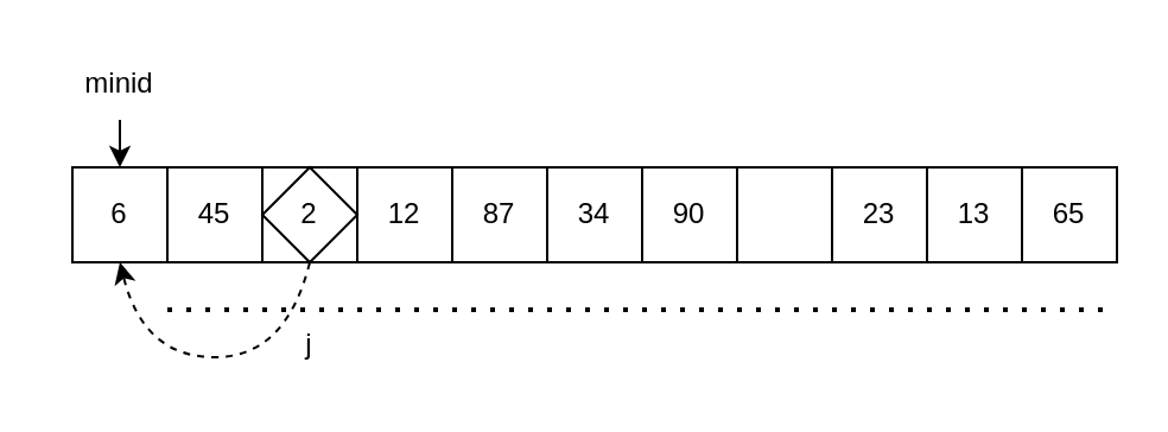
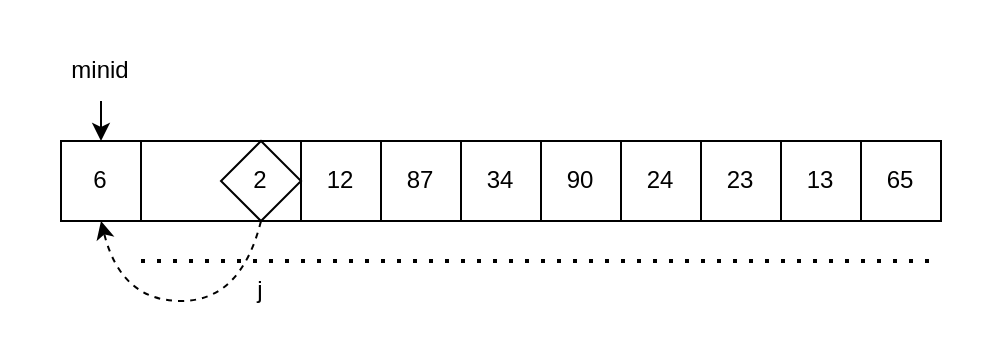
  <mxCell id="0" />
  <mxCell id="1" parent="0" />
  <mxCell id="2" value="34" style="rounded=0;whiteSpace=wrap;html=1;fillColor=none;" vertex="1" parent="1"><mxGeometry x="30" y="70" width="440" height="40" as="geometry" /></mxCell>
  <mxCell id="3" value="6" style="rounded=0;whiteSpace=wrap;html=1;fillColor=none;" vertex="1" parent="1"><mxGeometry x="30" y="70" width="40" height="40" as="geometry" /></mxCell>
- <mxCell id="4" value="45" style="rounded=0;whiteSpace=wrap;html=1;fillColor=none;" vertex="1" parent="1"><mxGeometry x="70" y="70" width="40" height="40" as="geometry" /></mxCell>
  <mxCell id="5" value="2" style="rhombus;whiteSpace=wrap;html=1;fillColor=none;" vertex="1" parent="1"><mxGeometry x="110" y="70" width="40" height="40" as="geometry" /></mxCell>
  <mxCell id="6" value="12" style="rounded=0;whiteSpace=wrap;html=1;fillColor=none;" vertex="1" parent="1"><mxGeometry x="150" y="70" width="40" height="40" as="geometry" /></mxCell>
  <mxCell id="7" value="87" style="rounded=0;whiteSpace=wrap;html=1;fillColor=none;" vertex="1" parent="1"><mxGeometry x="190" y="70" width="40" height="40" as="geometry" /></mxCell>
  <mxCell id="8" value="90" style="rounded=0;whiteSpace=wrap;html=1;fillColor=none;" vertex="1" parent="1"><mxGeometry x="270" y="70" width="40" height="40" as="geometry" /></mxCell>
  <mxCell id="9" value="23" style="rounded=0;whiteSpace=wrap;html=1;fillColor=none;" vertex="1" parent="1"><mxGeometry x="350" y="70" width="40" height="40" as="geometry" /></mxCell>
  <mxCell id="10" value="65" style="rounded=0;whiteSpace=wrap;html=1;fillColor=none;" vertex="1" parent="1"><mxGeometry x="430" y="70" width="40" height="40" as="geometry" /></mxCell>
+ <mxCell id="11" value="24" style="rounded=0;whiteSpace=wrap;html=1;fillColor=none;" vertex="1" parent="1"><mxGeometry x="310" y="70" width="40" height="40" as="geometry" /></mxCell>
  <mxCell id="12" value="13" style="rounded=0;whiteSpace=wrap;html=1;fillColor=none;" vertex="1" parent="1"><mxGeometry x="390" y="70" width="40" height="40" as="geometry" /></mxCell>
  <mxCell id="13" value="" style="endArrow=classic;html=1;rounded=0;entryX=0.5;entryY=0;entryDx=0;entryDy=0;" edge="1" parent="1" target="3"><mxGeometry width="50" height="50" relative="1" as="geometry"><mxPoint x="50" y="50" as="sourcePoint" /><mxPoint x="340" y="10" as="targetPoint" /></mxGeometry></mxCell>
  <mxCell id="14" value="minid" style="text;html=1;strokeColor=none;fillColor=none;align=center;verticalAlign=middle;whiteSpace=wrap;rounded=0;" vertex="1" parent="1"><mxGeometry x="20" y="20" width="60" height="30" as="geometry" /></mxCell>
  <mxCell id="15" value="j" style="text;html=1;strokeColor=none;fillColor=none;align=center;verticalAlign=middle;whiteSpace=wrap;rounded=0;" vertex="1" parent="1"><mxGeometry x="100" y="130" width="60" height="30" as="geometry" /></mxCell>
  <mxCell id="16" value="" style="endArrow=none;dashed=1;html=1;dashPattern=1 3;strokeWidth=2;rounded=0;" edge="1" parent="1"><mxGeometry width="50" height="50" relative="1" as="geometry"><mxPoint x="70" y="130" as="sourcePoint" /><mxPoint x="470" y="130" as="targetPoint" /></mxGeometry></mxCell>
  <mxCell id="17" value="" style="curved=1;endArrow=classic;html=1;rounded=0;exitX=0.5;exitY=1;exitDx=0;exitDy=0;entryX=0.5;entryY=1;entryDx=0;entryDy=0;dashed=1;" edge="1" parent="1" source="5" target="3"><mxGeometry width="50" height="50" relative="1" as="geometry"><mxPoint x="290" y="60" as="sourcePoint" /><mxPoint x="340" y="10" as="targetPoint" /><Array as="points"><mxPoint x="120" y="150" /><mxPoint x="60" y="150" /></Array></mxGeometry></mxCell>
